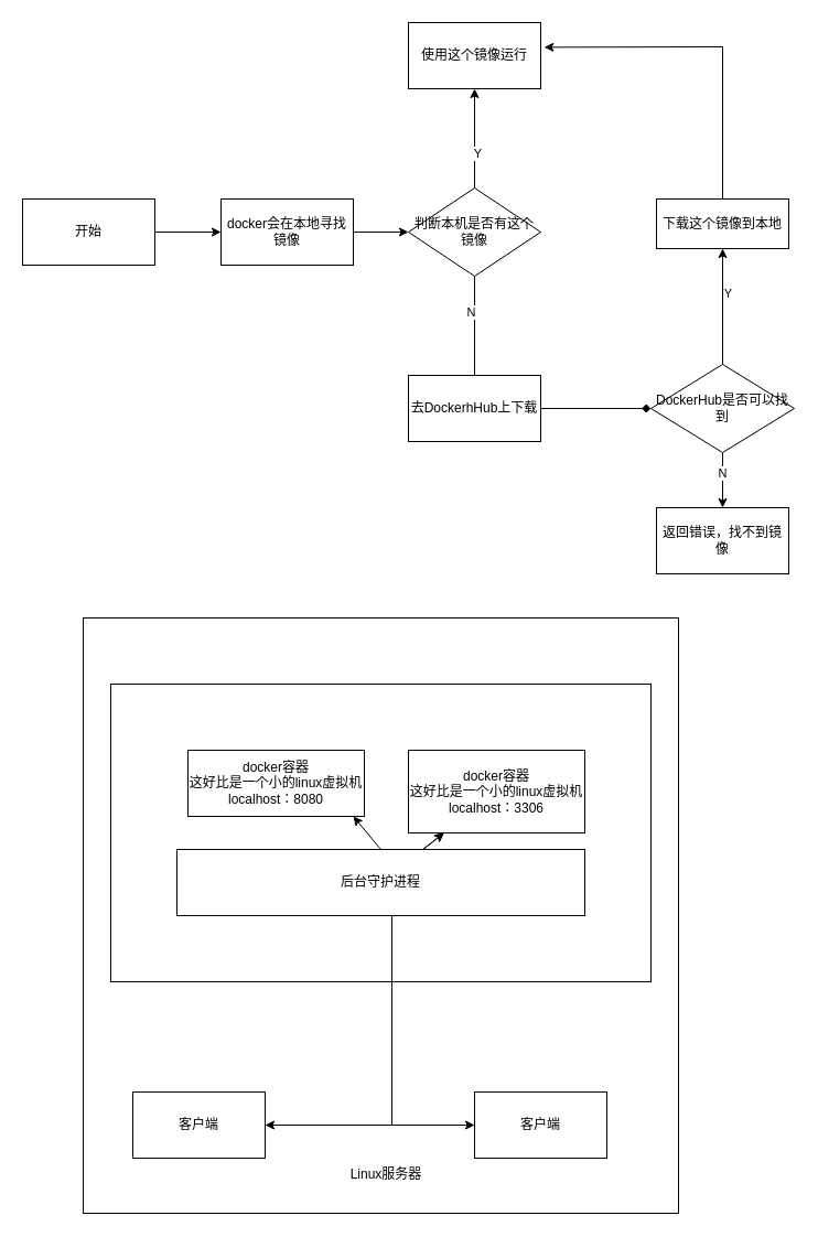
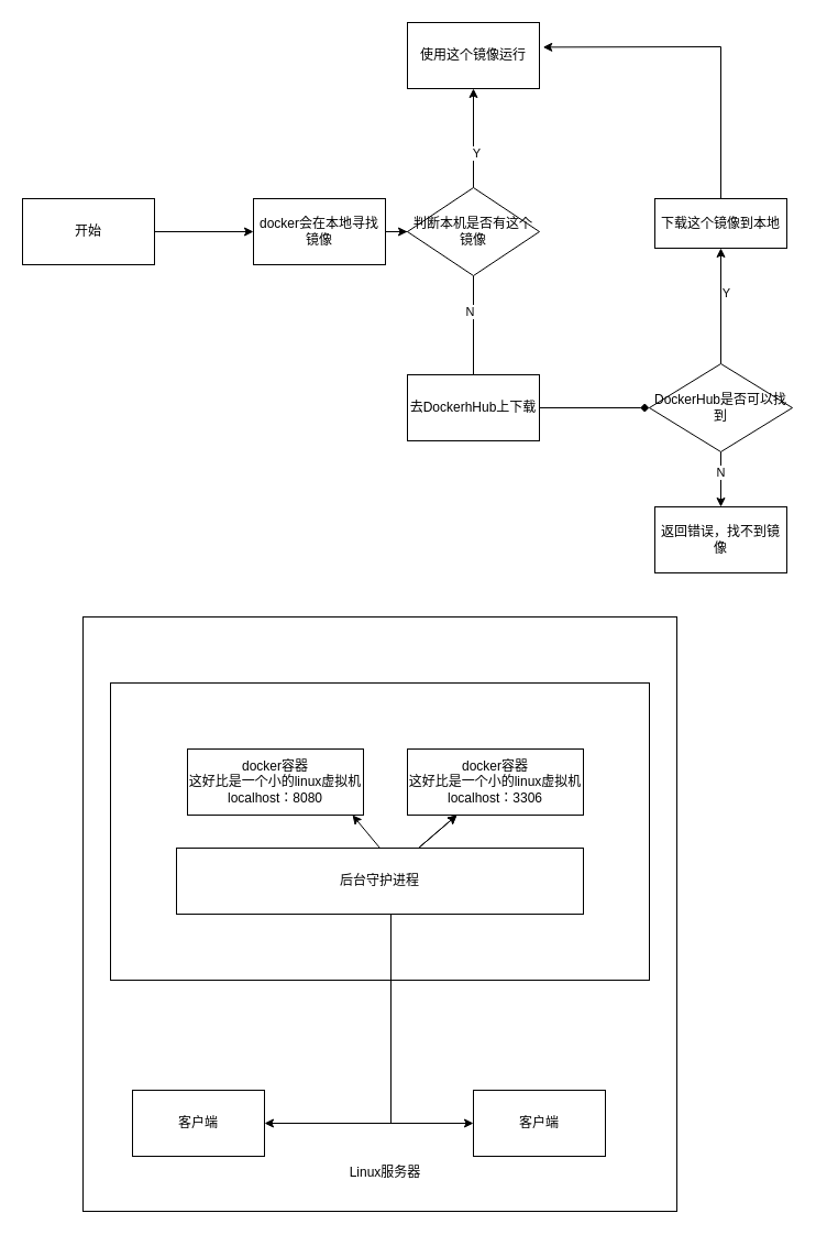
  <mxCell id="0" />
  <mxCell id="1" parent="0" />
  <mxCell id="2" value="" style="whiteSpace=wrap;html=1;aspect=fixed;" parent="1" vertex="1"><mxGeometry x="75" y="560" width="540" height="540" as="geometry" /></mxCell>
  <mxCell id="3" value="" style="edgeStyle=orthogonalEdgeStyle;rounded=0;orthogonalLoop=1;jettySize=auto;html=1;" parent="1" source="4" target="6" edge="1"><mxGeometry relative="1" as="geometry" /></mxCell>
  <mxCell id="4" value="开始" style="rounded=0;whiteSpace=wrap;html=1;" parent="1" vertex="1"><mxGeometry x="20" y="180" width="120" height="60" as="geometry" /></mxCell>
  <mxCell id="5" value="" style="edgeStyle=orthogonalEdgeStyle;rounded=0;orthogonalLoop=1;jettySize=auto;html=1;" parent="1" source="6" target="11" edge="1"><mxGeometry relative="1" as="geometry" /></mxCell>
- <mxCell id="6" value="docker会在本地寻找镜像" style="whiteSpace=wrap;html=1;rounded=0;" parent="1" vertex="1"><mxGeometry x="200" y="180" width="120" height="60" as="geometry" /></mxCell>
+ <mxCell id="6" value="docker会在本地寻找镜像" style="whiteSpace=wrap;html=1;rounded=0;" parent="1" vertex="1"><mxGeometry x="230" y="180" width="120" height="60" as="geometry" /></mxCell>
  <mxCell id="7" value="" style="edgeStyle=orthogonalEdgeStyle;rounded=0;orthogonalLoop=1;jettySize=auto;html=1;endArrow=none;" parent="1" source="11" target="13" edge="1"><mxGeometry relative="1" as="geometry" /></mxCell>
  <mxCell id="8" value="N" style="edgeLabel;html=1;align=center;verticalAlign=middle;resizable=0;points=[];" parent="7" vertex="1" connectable="0"><mxGeometry x="-0.298" y="-4" relative="1" as="geometry"><mxPoint as="offset" /></mxGeometry></mxCell>
  <mxCell id="9" value="" style="edgeStyle=orthogonalEdgeStyle;rounded=0;orthogonalLoop=1;jettySize=auto;html=1;" parent="1" source="11" target="14" edge="1"><mxGeometry relative="1" as="geometry" /></mxCell>
  <mxCell id="10" value="Y" style="edgeLabel;html=1;align=center;verticalAlign=middle;resizable=0;points=[];" parent="9" vertex="1" connectable="0"><mxGeometry x="-0.28" y="-2" relative="1" as="geometry"><mxPoint as="offset" /></mxGeometry></mxCell>
  <mxCell id="11" value="判断本机是否有这个镜像" style="rhombus;whiteSpace=wrap;html=1;rounded=0;" parent="1" vertex="1"><mxGeometry x="370" y="170" width="120" height="80" as="geometry" /></mxCell>
  <mxCell id="12" value="" style="edgeStyle=orthogonalEdgeStyle;rounded=0;orthogonalLoop=1;jettySize=auto;html=1;endArrow=diamond;" parent="1" source="13" target="19" edge="1"><mxGeometry relative="1" as="geometry" /></mxCell>
  <mxCell id="13" value="去DockerhHub上下载" style="whiteSpace=wrap;html=1;rounded=0;" parent="1" vertex="1"><mxGeometry x="370" y="340" width="120" height="60" as="geometry" /></mxCell>
  <mxCell id="14" value="使用这个镜像运行" style="whiteSpace=wrap;html=1;rounded=0;" parent="1" vertex="1"><mxGeometry x="370" y="20" width="120" height="60" as="geometry" /></mxCell>
  <mxCell id="15" value="" style="edgeStyle=orthogonalEdgeStyle;rounded=0;orthogonalLoop=1;jettySize=auto;html=1;" parent="1" source="19" target="20" edge="1"><mxGeometry relative="1" as="geometry" /></mxCell>
  <mxCell id="16" value="N" style="edgeLabel;html=1;align=center;verticalAlign=middle;resizable=0;points=[];" parent="15" vertex="1" connectable="0"><mxGeometry x="-0.28" y="-1" relative="1" as="geometry"><mxPoint as="offset" /></mxGeometry></mxCell>
  <mxCell id="17" value="" style="edgeStyle=orthogonalEdgeStyle;rounded=0;orthogonalLoop=1;jettySize=auto;html=1;" parent="1" source="19" target="21" edge="1"><mxGeometry relative="1" as="geometry" /></mxCell>
  <mxCell id="18" value="Y" style="edgeLabel;html=1;align=center;verticalAlign=middle;resizable=0;points=[];" parent="17" vertex="1" connectable="0"><mxGeometry x="0.24" y="-4" relative="1" as="geometry"><mxPoint as="offset" /></mxGeometry></mxCell>
  <mxCell id="19" value="DockerHub是否可以找到" style="rhombus;whiteSpace=wrap;html=1;rounded=0;" parent="1" vertex="1"><mxGeometry x="590" y="330" width="130" height="80" as="geometry" /></mxCell>
  <mxCell id="20" value="返回错误，找不到镜像" style="whiteSpace=wrap;html=1;rounded=0;" parent="1" vertex="1"><mxGeometry x="595" y="460" width="120" height="60" as="geometry" /></mxCell>
  <mxCell id="21" value="下载这个镜像到本地" style="whiteSpace=wrap;html=1;rounded=0;" parent="1" vertex="1"><mxGeometry x="595" y="180" width="120" height="45" as="geometry" /></mxCell>
  <mxCell id="22" value="" style="endArrow=classic;html=1;rounded=0;exitX=0.5;exitY=0;exitDx=0;exitDy=0;entryX=1.027;entryY=0.373;entryDx=0;entryDy=0;entryPerimeter=0;" parent="1" source="21" target="14" edge="1"><mxGeometry width="50" height="50" relative="1" as="geometry"><mxPoint x="370" y="330" as="sourcePoint" /><mxPoint x="420" y="280" as="targetPoint" /><Array as="points"><mxPoint x="655" y="42" /></Array></mxGeometry></mxCell>
  <mxCell id="23" value="客户端" style="rounded=0;whiteSpace=wrap;html=1;" parent="1" vertex="1"><mxGeometry x="120" y="990" width="120" height="60" as="geometry" /></mxCell>
  <mxCell id="24" value="客户端" style="rounded=0;whiteSpace=wrap;html=1;" parent="1" vertex="1"><mxGeometry x="430" y="990" width="120" height="60" as="geometry" /></mxCell>
  <mxCell id="25" value="" style="whiteSpace=wrap;html=1;" parent="1" vertex="1"><mxGeometry x="100" y="620" width="490" height="270" as="geometry" /></mxCell>
  <mxCell id="26" value="" style="edgeStyle=orthogonalEdgeStyle;rounded=0;orthogonalLoop=1;jettySize=auto;html=1;entryX=1;entryY=0.5;entryDx=0;entryDy=0;" parent="1" source="29" target="23" edge="1"><mxGeometry relative="1" as="geometry"><mxPoint x="355" y="920" as="targetPoint" /><Array as="points"><mxPoint x="355" y="1020" /></Array></mxGeometry></mxCell>
  <mxCell id="27" value="" style="edgeStyle=none;rounded=0;orthogonalLoop=1;jettySize=auto;html=1;" parent="1" source="29" target="31" edge="1"><mxGeometry relative="1" as="geometry" /></mxCell>
  <mxCell id="28" value="" style="edgeStyle=none;rounded=0;orthogonalLoop=1;jettySize=auto;html=1;" parent="1" source="29" target="31" edge="1"><mxGeometry relative="1" as="geometry" /></mxCell>
  <mxCell id="29" value="后台守护进程" style="rounded=0;whiteSpace=wrap;html=1;" parent="1" vertex="1"><mxGeometry x="160" y="770" width="370" height="60" as="geometry" /></mxCell>
  <mxCell id="30" value="docker容器&lt;br&gt;这好比是一个小的linux虚拟机&lt;br&gt;localhost：8080" style="rounded=0;whiteSpace=wrap;html=1;" parent="1" vertex="1"><mxGeometry x="170" y="680" width="160" height="60" as="geometry" /></mxCell>
- <mxCell id="31" value="&lt;span&gt;docker容器&lt;/span&gt;&lt;br&gt;&lt;span&gt;这好比是一个小的linux虚拟机&lt;/span&gt;&lt;br&gt;&lt;span&gt;localhost：3306&lt;/span&gt;" style="rounded=0;whiteSpace=wrap;html=1;" parent="1" vertex="1"><mxGeometry x="370" y="680" width="160" height="75" as="geometry" /></mxCell>
+ <mxCell id="31" value="&lt;span&gt;docker容器&lt;/span&gt;&lt;br&gt;&lt;span&gt;这好比是一个小的linux虚拟机&lt;/span&gt;&lt;br&gt;&lt;span&gt;localhost：3306&lt;/span&gt;" style="rounded=0;whiteSpace=wrap;html=1;" parent="1" vertex="1"><mxGeometry x="370" y="680" width="160" height="60" as="geometry" /></mxCell>
  <mxCell id="32" value="" style="endArrow=classic;html=1;rounded=0;entryX=0;entryY=0.5;entryDx=0;entryDy=0;" parent="1" target="24" edge="1"><mxGeometry width="50" height="50" relative="1" as="geometry"><mxPoint x="350" y="1020" as="sourcePoint" /><mxPoint x="390" y="800" as="targetPoint" /></mxGeometry></mxCell>
  <mxCell id="33" value="Linux服务器" style="text;html=1;strokeColor=none;fillColor=none;align=center;verticalAlign=middle;whiteSpace=wrap;rounded=0;" parent="1" vertex="1"><mxGeometry x="310" y="1050" width="80" height="30" as="geometry" /></mxCell>
  <mxCell id="34" value="" style="edgeStyle=none;rounded=0;orthogonalLoop=1;jettySize=auto;html=1;exitX=0.5;exitY=0;exitDx=0;exitDy=0;" parent="1" source="29" edge="1"><mxGeometry relative="1" as="geometry"><mxPoint x="390" y="780" as="sourcePoint" /><mxPoint x="320" y="740" as="targetPoint" /></mxGeometry></mxCell>
